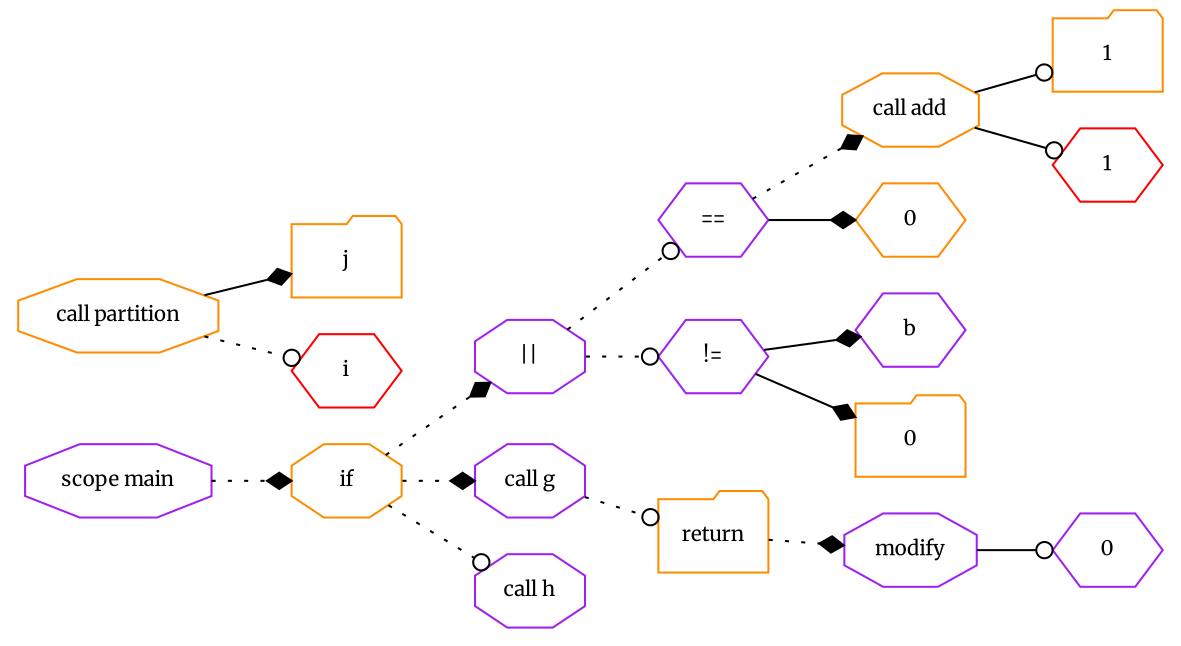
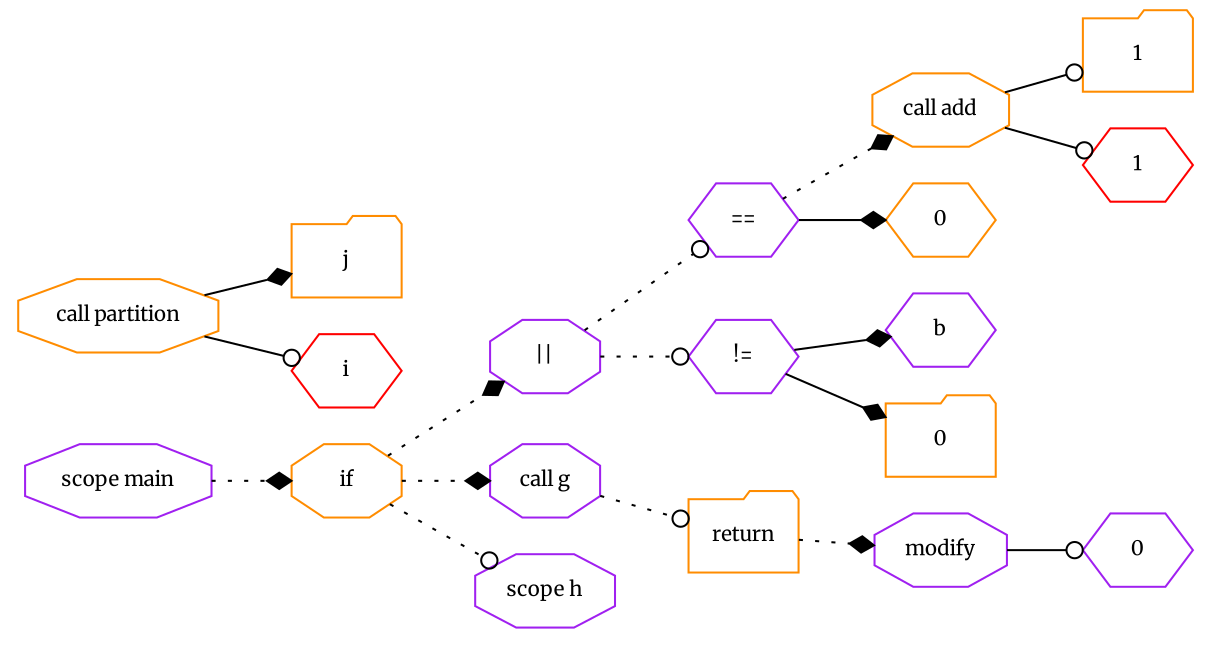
  digraph {
    fontname=Merriweather
    fontsize=10
    rankdir=LR
    node [color=purple fontname=Merriweather fontsize=10 shape=octagon]
    edge [arrowhead=diamond fontname=Merriweather fontsize=10 style=dotted]
    n1 [label="scope main"]
    n2 [color=darkorange label=if]
    n3 [label="||"]
    n4 [label="call g"]
-   n5 [label="call h"]
+   n5 [label="scope h"]
    n6 [label="==" shape=hexagon]
    n7 [label="!=" shape=hexagon]
    n8 [color=darkorange label=return shape=folder]
    n9 [color=darkorange label="call partition"]
    n10 [color=darkorange label=j shape=folder]
    n11 [color=red label=i shape=hexagon]
    n12 [color=darkorange label="call add"]
    n13 [color=darkorange label=0 shape=hexagon]
    n14 [label=b shape=hexagon]
    n15 [color=darkorange label=0 shape=folder]
    n16 [color=darkorange label=1 shape=folder]
    n17 [color=red label=1 shape=hexagon]
    n18 [label=modify]
    n19 [label=0 shape=hexagon]
    n1 -> n2
    n2 -> n3
    n2 -> n4
    n2 -> n5 [arrowhead=odot]
    n3 -> n6 [arrowhead=odot]
    n3 -> n7 [arrowhead=odot]
    n4 -> n8 [arrowhead=odot]
    n6 -> n12
    n6 -> n13 [style=""]
    n7 -> n14 [style=""]
    n7 -> n15 [style=""]
    n8 -> n18
    n9 -> n10 [style=""]
-   n9 -> n11 [arrowhead=odot]
+   n9 -> n11 [arrowhead=odot style=""]
    n12 -> n16 [arrowhead=odot style=""]
    n12 -> n17 [arrowhead=odot style=""]
    n18 -> n19 [arrowhead=odot style=""]
  }
